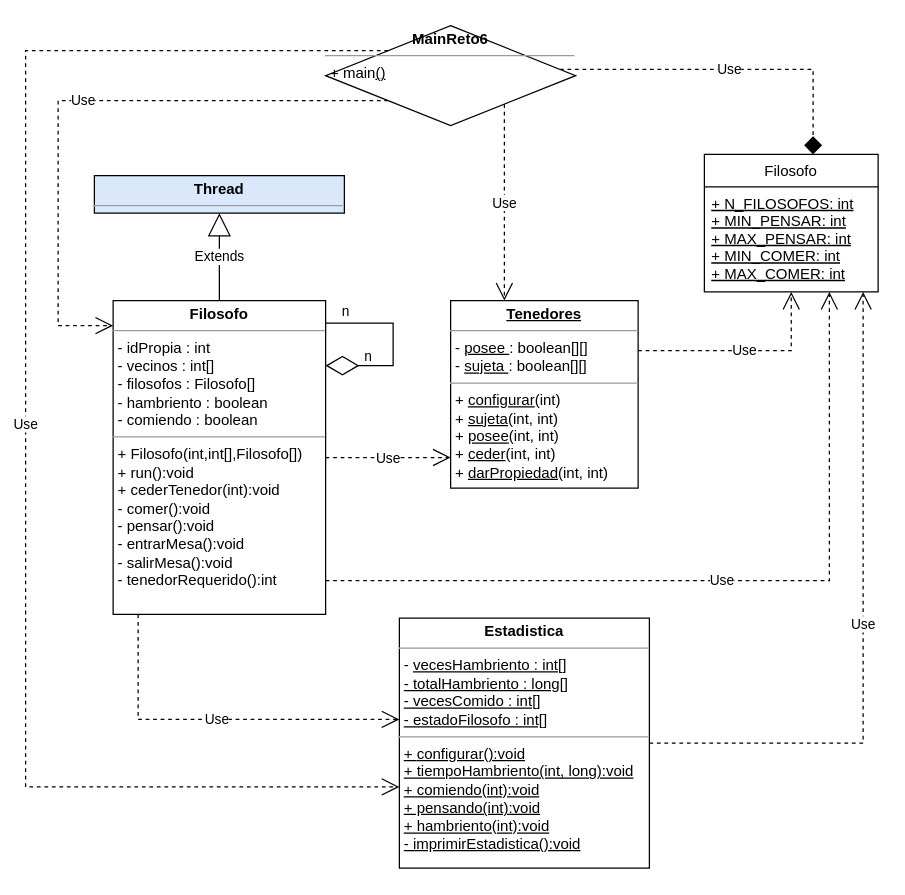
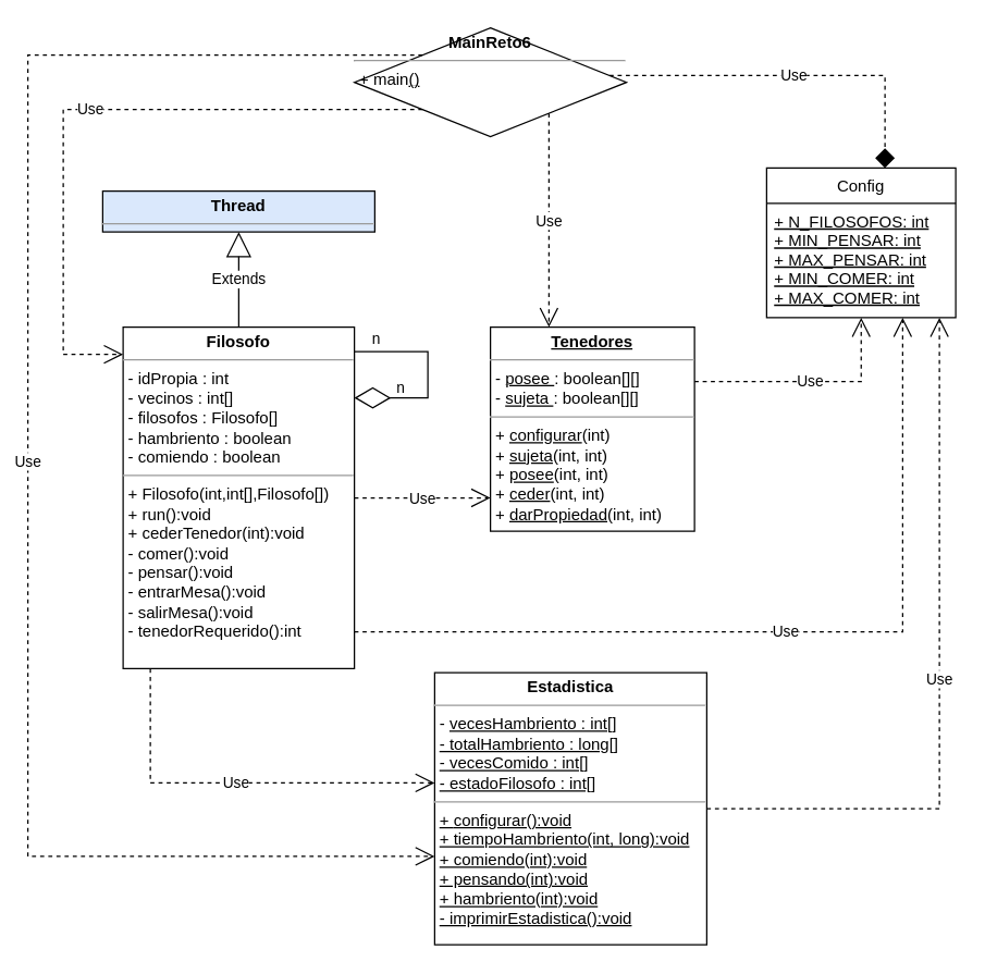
  <mxCell id="0" />
  <mxCell id="1" parent="0" />
  <mxCell id="2" value="&lt;p style=&quot;margin:0px;margin-top:4px;text-align:center;&quot;&gt;&lt;b&gt;Filosofo&lt;/b&gt;&lt;/p&gt;&lt;hr size=&quot;1&quot;&gt;&lt;p style=&quot;margin:0px;margin-left:4px;&quot;&gt;&lt;span style=&quot;background-color: initial;&quot;&gt;-&amp;nbsp;&lt;/span&gt;&lt;span style=&quot;background-color: initial;&quot;&gt;idPropia : int&lt;/span&gt;&lt;br&gt;&lt;/p&gt;&lt;p style=&quot;margin:0px;margin-left:4px;&quot;&gt;- vecinos : int[]&lt;/p&gt;&lt;p style=&quot;margin:0px;margin-left:4px;&quot;&gt;- filosofos : Filosofo[]&lt;/p&gt;&lt;p style=&quot;margin:0px;margin-left:4px;&quot;&gt;- hambriento : boolean&lt;/p&gt;&lt;p style=&quot;margin:0px;margin-left:4px;&quot;&gt;- comiendo : boolean&lt;/p&gt;&lt;hr size=&quot;1&quot;&gt;&lt;p style=&quot;margin:0px;margin-left:4px;&quot;&gt;+&amp;nbsp;&lt;span style=&quot;background-color: initial;&quot;&gt;Filosofo(int,int[],Filosofo[])&lt;/span&gt;&lt;/p&gt;&lt;p style=&quot;margin:0px;margin-left:4px;&quot;&gt;+ run():void&lt;/p&gt;&lt;p style=&quot;margin:0px;margin-left:4px;&quot;&gt;+&amp;nbsp;&lt;span style=&quot;background-color: initial;&quot;&gt;cederTenedor(int):void&lt;/span&gt;&lt;br&gt;&lt;/p&gt;&lt;p style=&quot;margin:0px;margin-left:4px;&quot;&gt;- comer():void&lt;/p&gt;&lt;p style=&quot;margin:0px;margin-left:4px;&quot;&gt;- pensar():void&lt;/p&gt;&lt;p style=&quot;margin:0px;margin-left:4px;&quot;&gt;- entrarMesa():void&lt;/p&gt;&lt;p style=&quot;margin:0px;margin-left:4px;&quot;&gt;- salirMesa():void&lt;/p&gt;&lt;p style=&quot;margin:0px;margin-left:4px;&quot;&gt;- tenedorRequerido():int&lt;/p&gt;" style="verticalAlign=top;align=left;overflow=fill;fontSize=12;fontFamily=Helvetica;html=1;" parent="1" vertex="1"><mxGeometry x="90" y="240" width="170" height="251" as="geometry" /></mxCell>
  <mxCell id="3" value="&lt;p style=&quot;margin:0px;margin-top:4px;text-align:center;&quot;&gt;&lt;b&gt;Estadistica&lt;/b&gt;&lt;/p&gt;&lt;hr size=&quot;1&quot;&gt;&lt;p style=&quot;margin:0px;margin-left:4px;&quot;&gt;&lt;span style=&quot;background-color: initial;&quot;&gt;- &lt;u&gt;vecesHambriento : int[]&lt;/u&gt;&lt;/span&gt;&lt;u&gt;&lt;br&gt;&lt;/u&gt;&lt;/p&gt;&lt;p style=&quot;margin:0px;margin-left:4px;&quot;&gt;&lt;u&gt;- totalHambriento : long[]&lt;/u&gt;&lt;/p&gt;&lt;p style=&quot;margin:0px;margin-left:4px;&quot;&gt;&lt;u&gt;- vecesComido : int[]&lt;/u&gt;&lt;/p&gt;&lt;p style=&quot;margin:0px;margin-left:4px;&quot;&gt;&lt;u style=&quot;background-color: initial;&quot;&gt;- estadoFilosofo : int[]&lt;/u&gt;&lt;br&gt;&lt;/p&gt;&lt;hr size=&quot;1&quot;&gt;&lt;p style=&quot;margin:0px;margin-left:4px;&quot;&gt;&lt;u&gt;+&amp;nbsp;&lt;/u&gt;&lt;span style=&quot;background-color: initial;&quot;&gt;&lt;u&gt;configurar():void&lt;/u&gt;&lt;/span&gt;&lt;/p&gt;&lt;p style=&quot;margin:0px;margin-left:4px;&quot;&gt;&lt;u&gt;+ tiempoHambriento(int, long):void&lt;/u&gt;&lt;/p&gt;&lt;p style=&quot;margin:0px;margin-left:4px;&quot;&gt;&lt;u&gt;+ comiendo(int):void&lt;/u&gt;&lt;/p&gt;&lt;p style=&quot;margin:0px;margin-left:4px;&quot;&gt;&lt;u&gt;+ pensando(int):void&lt;/u&gt;&lt;/p&gt;&lt;p style=&quot;margin:0px;margin-left:4px;&quot;&gt;&lt;u&gt;+ hambriento(int):void&lt;/u&gt;&lt;/p&gt;&lt;p style=&quot;margin:0px;margin-left:4px;&quot;&gt;&lt;u&gt;- imprimirEstadistica():void&lt;/u&gt;&lt;/p&gt;" style="verticalAlign=top;align=left;overflow=fill;fontSize=12;fontFamily=Helvetica;html=1;" parent="1" vertex="1"><mxGeometry x="319" y="494" width="200" height="200" as="geometry" /></mxCell>
  <mxCell id="4" value="&lt;p style=&quot;margin:0px;margin-top:4px;text-align:center;&quot;&gt;&lt;b&gt;Thread&lt;/b&gt;&lt;/p&gt;&lt;hr size=&quot;1&quot;&gt;&lt;p style=&quot;margin:0px;margin-left:4px;&quot;&gt;&lt;br&gt;&lt;/p&gt;" style="verticalAlign=top;align=left;overflow=fill;fontSize=12;fontFamily=Helvetica;html=1;fillColor=#dae8fc;" parent="1" vertex="1"><mxGeometry x="75" y="140" width="200" height="30" as="geometry" /></mxCell>
  <mxCell id="5" value="Extends" style="endArrow=block;endSize=16;endFill=0;html=1;rounded=0;" parent="1" source="2" target="4" edge="1"><mxGeometry width="160" relative="1" as="geometry"><mxPoint x="80" y="210" as="sourcePoint" /><mxPoint x="240" y="210" as="targetPoint" /></mxGeometry></mxCell>
- <mxCell id="6" value="Filosofo" style="swimlane;fontStyle=0;childLayout=stackLayout;horizontal=1;startSize=26;fillColor=none;horizontalStack=0;resizeParent=1;resizeParentMax=0;resizeLast=0;collapsible=1;marginBottom=0;" parent="1" vertex="1"><mxGeometry x="563" y="123" width="139" height="110" as="geometry" /></mxCell>
+ <mxCell id="6" value="Config" style="swimlane;fontStyle=0;childLayout=stackLayout;horizontal=1;startSize=26;fillColor=none;horizontalStack=0;resizeParent=1;resizeParentMax=0;resizeLast=0;collapsible=1;marginBottom=0;" parent="1" vertex="1"><mxGeometry x="563" y="123" width="139" height="110" as="geometry" /></mxCell>
  <mxCell id="7" value="+ N_FILOSOFOS: int&#10;+ MIN_PENSAR: int&#10;+ MAX_PENSAR: int&#10;+ MIN_COMER: int&#10;+ MAX_COMER: int&#10;" style="text;strokeColor=none;fillColor=none;align=left;verticalAlign=top;spacingLeft=4;spacingRight=4;overflow=hidden;rotatable=0;points=[[0,0.5],[1,0.5]];portConstraint=eastwest;fontStyle=4" parent="6" vertex="1"><mxGeometry y="26" width="139" height="84" as="geometry" /></mxCell>
  <mxCell id="8" value="&lt;p style=&quot;margin:0px;margin-top:4px;text-align:center;&quot;&gt;&lt;b&gt;MainReto6&lt;/b&gt;&lt;/p&gt;&lt;hr size=&quot;1&quot;&gt;&lt;p style=&quot;margin:0px;margin-left:4px;&quot;&gt;&lt;span style=&quot;background-color: initial;&quot;&gt;+ main&lt;u&gt;()&lt;/u&gt;&lt;/span&gt;&lt;/p&gt;" style="rhombus;verticalAlign=top;align=left;overflow=fill;fontSize=12;fontFamily=Helvetica;html=1;" parent="1" vertex="1"><mxGeometry x="260" y="20" width="200" height="80" as="geometry" /></mxCell>
  <mxCell id="9" value="&lt;p style=&quot;margin:0px;margin-top:4px;text-align:center;&quot;&gt;&lt;b&gt;&lt;u&gt;Tenedores&lt;/u&gt;&lt;/b&gt;&lt;/p&gt;&lt;hr size=&quot;1&quot;&gt;&lt;p style=&quot;margin:0px;margin-left:4px;&quot;&gt;&lt;span style=&quot;background-color: initial;&quot;&gt;-&amp;nbsp;&lt;/span&gt;&lt;span style=&quot;background-color: initial;&quot;&gt;&lt;u&gt;posee &lt;/u&gt;: boolean[][]&lt;/span&gt;&lt;br&gt;&lt;/p&gt;&lt;p style=&quot;margin:0px;margin-left:4px;&quot;&gt;- &lt;u&gt;sujeta &lt;/u&gt;: boolean[][]&lt;/p&gt;&lt;hr size=&quot;1&quot;&gt;&lt;p style=&quot;margin:0px;margin-left:4px;&quot;&gt;+&amp;nbsp;&lt;span style=&quot;background-color: initial;&quot;&gt;&lt;u&gt;configurar&lt;/u&gt;(int)&lt;/span&gt;&lt;br&gt;&lt;/p&gt;&lt;p style=&quot;margin:0px;margin-left:4px;&quot;&gt;+ &lt;u&gt;sujeta&lt;/u&gt;(int, int)&lt;/p&gt;&lt;p style=&quot;margin:0px;margin-left:4px;&quot;&gt;+ &lt;u&gt;posee&lt;/u&gt;(int, int)&lt;/p&gt;&lt;p style=&quot;margin:0px;margin-left:4px;&quot;&gt;+ &lt;u&gt;ceder&lt;/u&gt;(int, int)&lt;/p&gt;&lt;p style=&quot;margin:0px;margin-left:4px;&quot;&gt;+ &lt;u&gt;darPropiedad&lt;/u&gt;(int, int)&lt;/p&gt;" style="verticalAlign=top;align=left;overflow=fill;fontSize=12;fontFamily=Helvetica;html=1;" parent="1" vertex="1"><mxGeometry x="360" y="240" width="150" height="150" as="geometry" /></mxCell>
  <mxCell id="10" value="Use" style="endArrow=open;endSize=12;dashed=1;html=1;rounded=0;edgeStyle=orthogonalEdgeStyle;" parent="1" source="8" target="2" edge="1"><mxGeometry width="160" relative="1" as="geometry"><mxPoint x="180" y="190" as="sourcePoint" /><mxPoint x="340" y="190" as="targetPoint" /><Array as="points"><mxPoint x="46" y="80" /><mxPoint x="46" y="260" /></Array></mxGeometry></mxCell>
  <mxCell id="11" value="Use" style="endArrow=diamond;endSize=12;dashed=1;html=1;rounded=0;edgeStyle=orthogonalEdgeStyle;" parent="1" source="8" target="6" edge="1"><mxGeometry width="160" relative="1" as="geometry"><mxPoint x="270" y="55" as="sourcePoint" /><mxPoint x="100" y="270" as="targetPoint" /><Array as="points"><mxPoint x="650" y="55" /></Array></mxGeometry></mxCell>
  <mxCell id="12" value="Use" style="endArrow=open;endSize=12;dashed=1;html=1;rounded=0;edgeStyle=orthogonalEdgeStyle;" parent="1" source="9" target="6" edge="1"><mxGeometry width="160" relative="1" as="geometry"><mxPoint x="470" y="65" as="sourcePoint" /><mxPoint x="660" y="240" as="targetPoint" /><Array as="points"><mxPoint x="580" y="280" /><mxPoint x="580" y="280" /></Array></mxGeometry></mxCell>
  <mxCell id="13" value="Use" style="endArrow=open;endSize=12;dashed=1;html=1;rounded=0;edgeStyle=orthogonalEdgeStyle;jumpStyle=arc;jumpSize=13;" parent="1" source="2" target="6" edge="1"><mxGeometry width="160" relative="1" as="geometry"><mxPoint x="270" y="40" as="sourcePoint" /><mxPoint x="375" y="500" as="targetPoint" /><Array as="points"><mxPoint x="663" y="464" /></Array></mxGeometry></mxCell>
  <mxCell id="14" value="Use" style="endArrow=open;endSize=12;dashed=1;html=1;rounded=0;edgeStyle=orthogonalEdgeStyle;jumpStyle=arc;jumpSize=13;" parent="1" source="2" target="3" edge="1"><mxGeometry width="160" relative="1" as="geometry"><mxPoint x="185" y="450" as="sourcePoint" /><mxPoint x="700" y="380" as="targetPoint" /><Array as="points"><mxPoint x="110" y="575" /></Array></mxGeometry></mxCell>
  <mxCell id="15" value="Use" style="endArrow=open;endSize=12;dashed=1;html=1;rounded=0;edgeStyle=orthogonalEdgeStyle;" parent="1" source="8" target="3" edge="1"><mxGeometry width="160" relative="1" as="geometry"><mxPoint x="270" y="40" as="sourcePoint" /><mxPoint x="375" y="500" as="targetPoint" /><Array as="points"><mxPoint x="20" y="40" /><mxPoint x="20" y="629" /></Array></mxGeometry></mxCell>
  <mxCell id="16" value="Use" style="endArrow=open;endSize=12;dashed=1;html=1;rounded=0;edgeStyle=orthogonalEdgeStyle;" parent="1" source="8" target="9" edge="1"><mxGeometry width="160" relative="1" as="geometry"><mxPoint x="270" y="90" as="sourcePoint" /><mxPoint x="100" y="270" as="targetPoint" /><Array as="points"><mxPoint x="403" y="163" /><mxPoint x="403" y="163" /></Array></mxGeometry></mxCell>
  <mxCell id="17" value="Use" style="endArrow=open;endSize=12;dashed=1;html=1;rounded=0;edgeStyle=orthogonalEdgeStyle;jumpStyle=arc;jumpSize=13;" edge="1" parent="1" source="2" target="9"><mxGeometry width="160" relative="1" as="geometry"><mxPoint x="185" y="501" as="sourcePoint" /><mxPoint x="700" y="243" as="targetPoint" /><Array as="points"><mxPoint x="348" y="366" /><mxPoint x="348" y="366" /></Array></mxGeometry></mxCell>
  <mxCell id="18" value="Use" style="endArrow=open;endSize=12;dashed=1;html=1;rounded=0;edgeStyle=orthogonalEdgeStyle;jumpStyle=arc;jumpSize=13;" edge="1" parent="1" source="3" target="6"><mxGeometry width="160" relative="1" as="geometry"><mxPoint x="120" y="501" as="sourcePoint" /><mxPoint x="329" y="585" as="targetPoint" /><Array as="points"><mxPoint x="690" y="594" /></Array></mxGeometry></mxCell>
  <mxCell id="19" value="" style="endArrow=diamondThin;endFill=0;endSize=24;html=1;rounded=0;edgeStyle=orthogonalEdgeStyle;" edge="1" parent="1" source="2" target="2"><mxGeometry width="160" relative="1" as="geometry"><mxPoint x="320" y="251" as="sourcePoint" /><mxPoint x="627" y="293" as="targetPoint" /><Array as="points"><mxPoint x="314" y="258" /><mxPoint x="314" y="292" /></Array></mxGeometry></mxCell>
  <mxCell id="20" value="n" style="edgeLabel;html=1;align=center;verticalAlign=middle;resizable=0;points=[];" vertex="1" connectable="0" parent="19"><mxGeometry x="-0.789" y="1" relative="1" as="geometry"><mxPoint y="-9" as="offset" /></mxGeometry></mxCell>
  <mxCell id="21" value="n" style="edgeLabel;html=1;align=center;verticalAlign=middle;resizable=0;points=[];" vertex="1" connectable="0" parent="1"><mxGeometry x="284.857" y="258" as="geometry"><mxPoint x="9" y="26" as="offset" /></mxGeometry></mxCell>
